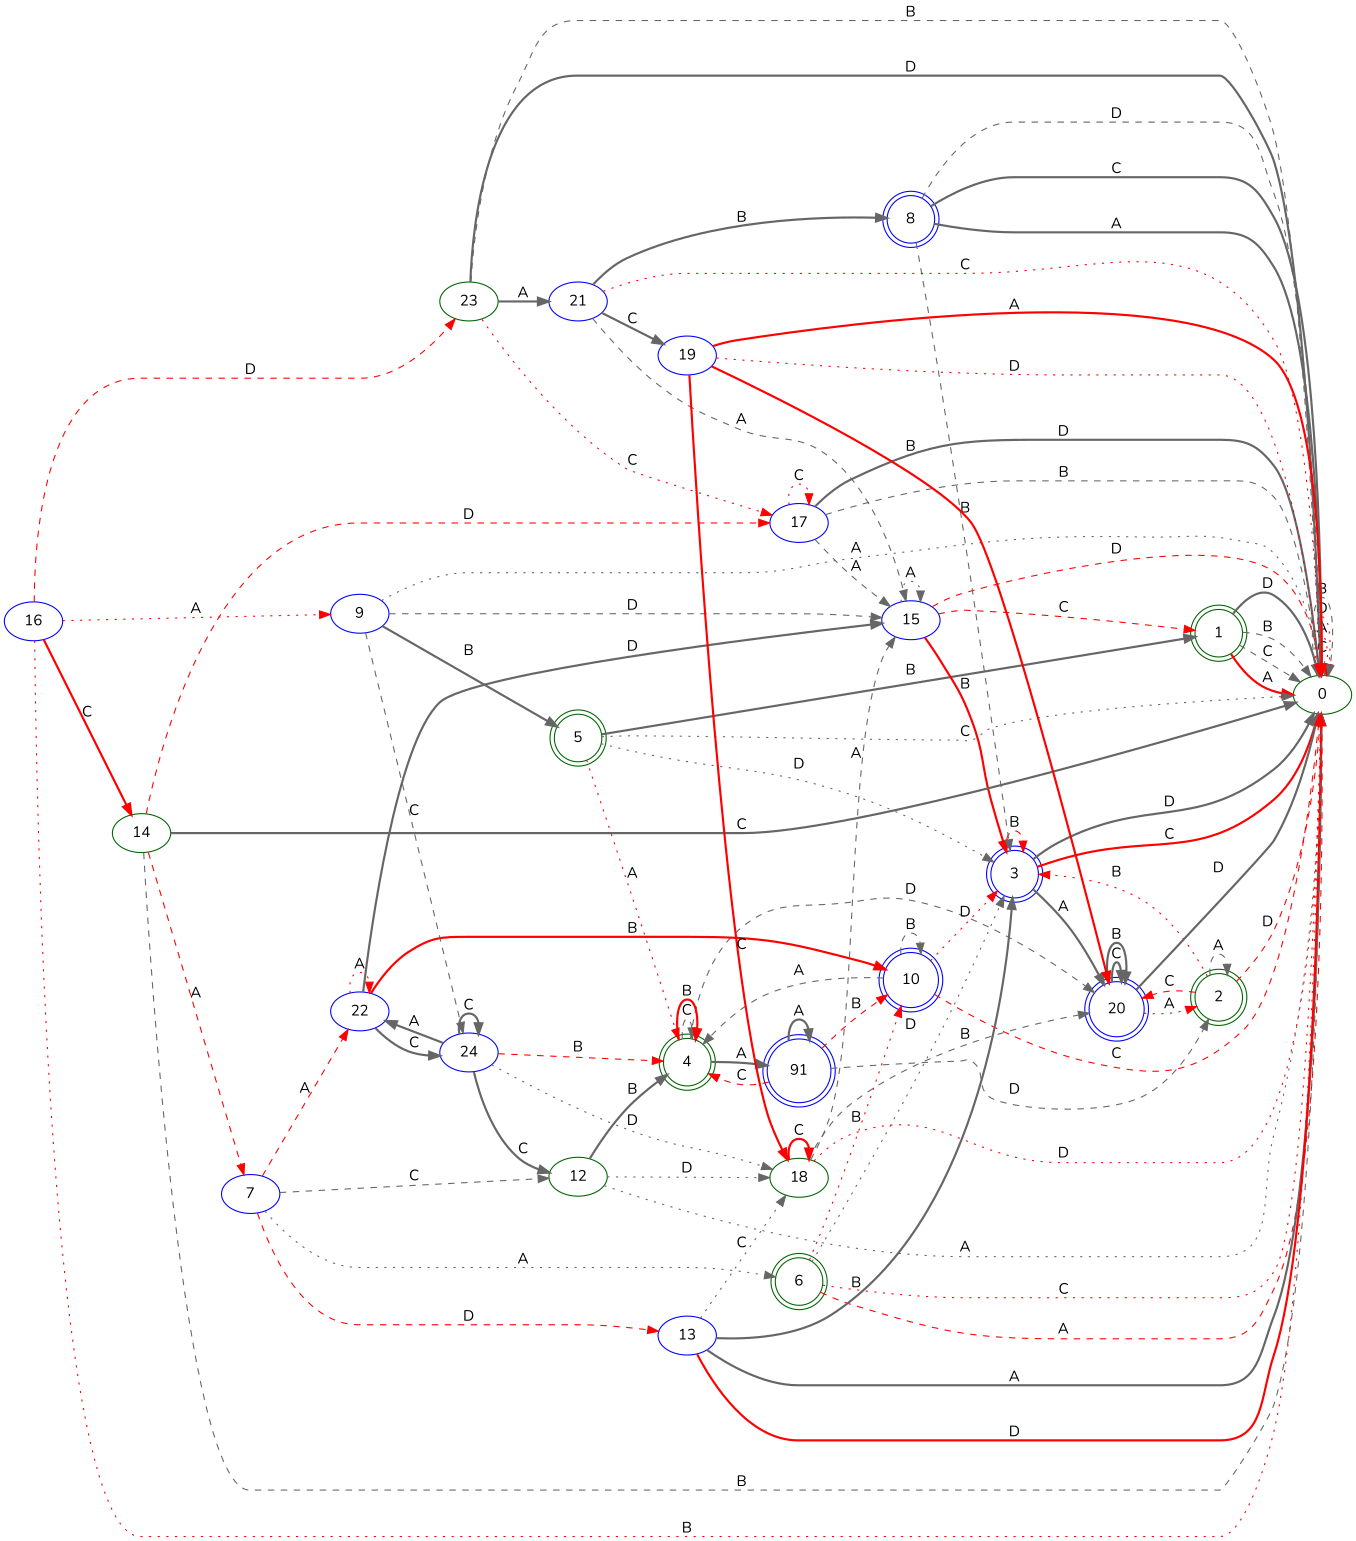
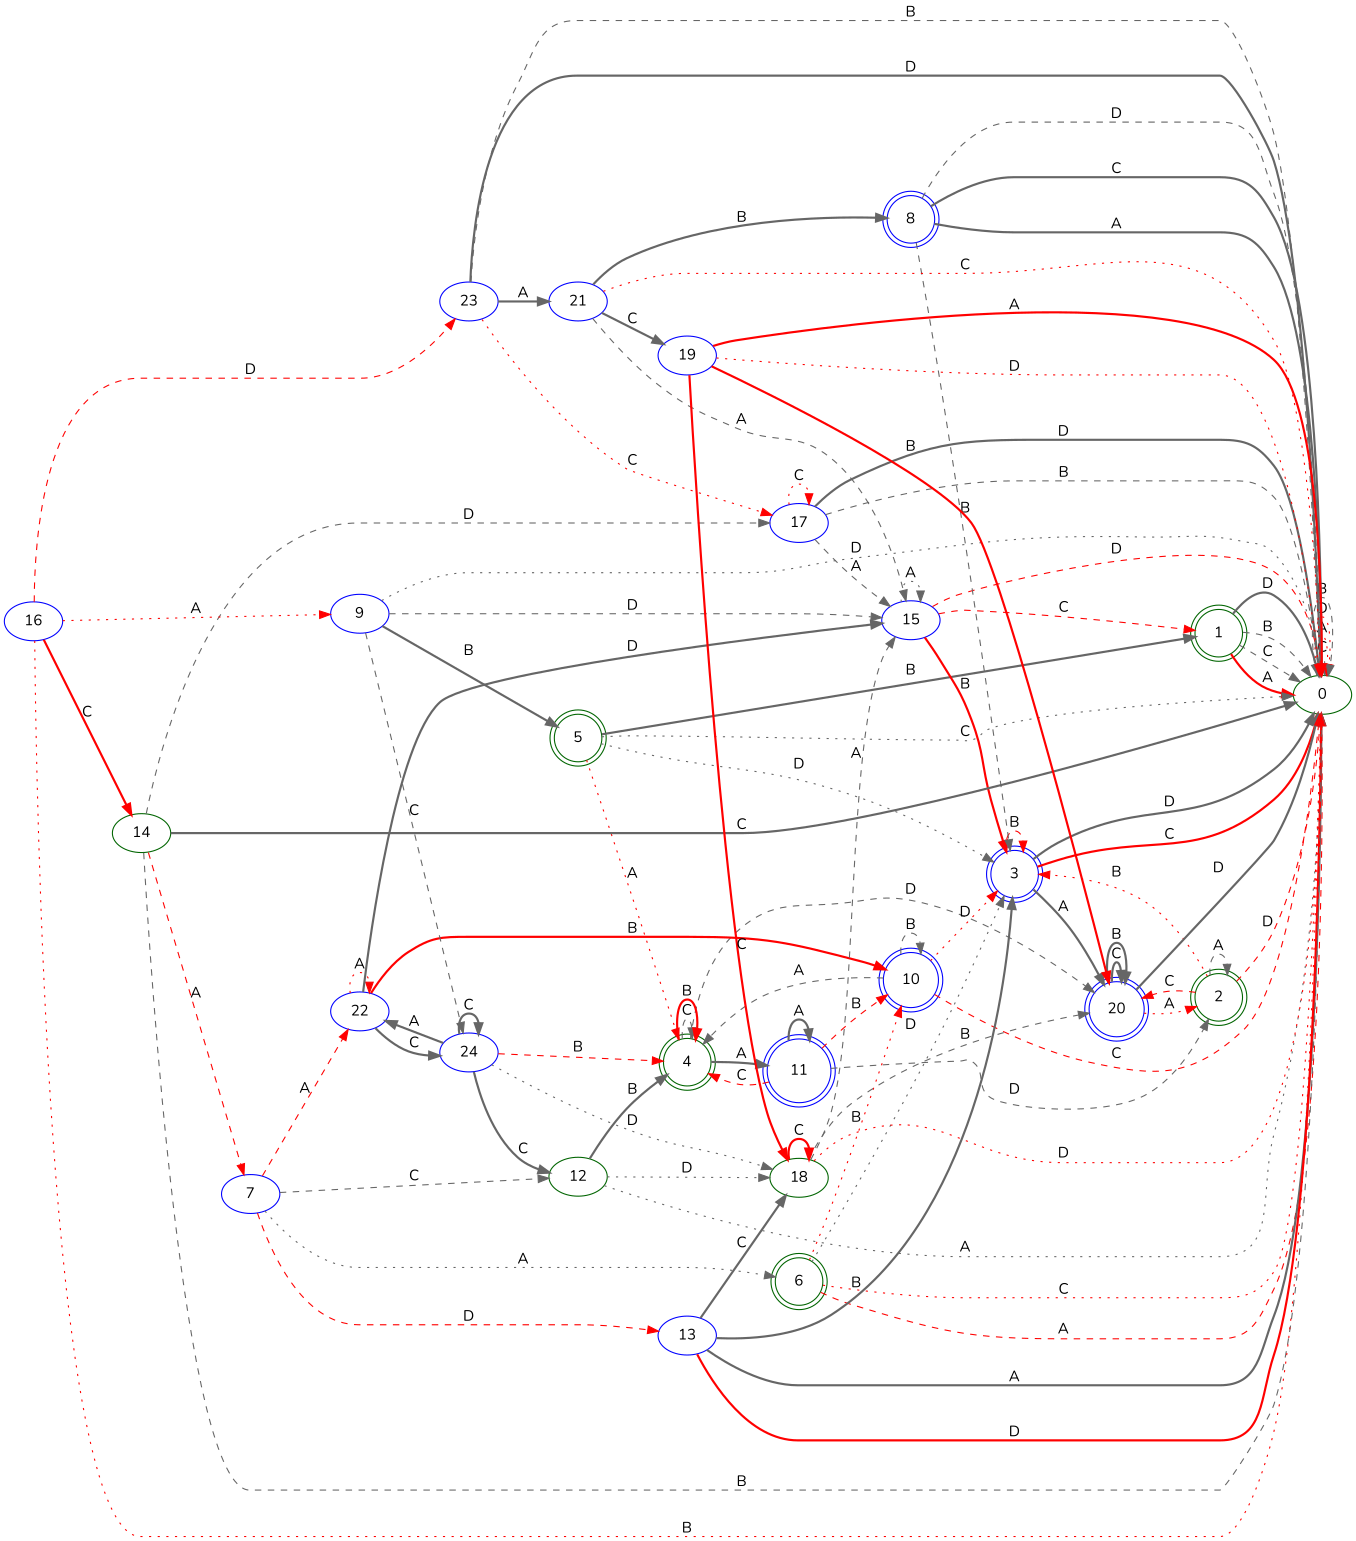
  digraph {
    fontname=Nunito
    rankdir=LR
    node [color=blue fontname=Nunito]
    edge [color=gray40 fontname=Nunito style=dashed]
    n1 [color=darkgreen label=0]
    n2 [color=darkgreen label=1 shape=doublecircle]
    n3 [color=darkgreen label=2 shape=doublecircle]
    n4 [label=3 shape=doublecircle]
    n5 [label=20 shape=doublecircle]
    n6 [color=darkgreen label=4 shape=doublecircle]
-   n7 [label=91 shape=doublecircle]
+   n7 [label=11 shape=doublecircle]
    n8 [label=10 shape=doublecircle]
    n9 [color=darkgreen label=5 shape=doublecircle]
    n10 [color=darkgreen label=6 shape=doublecircle]
    n11 [label=7]
    n12 [color=darkgreen label=12]
    n13 [label=13]
    n14 [label=22]
    n15 [color=darkgreen label=18]
    n16 [label=15]
    n17 [label=24]
    n18 [label=8 shape=doublecircle]
    n19 [label=9]
    n20 [color=darkgreen label=14]
    n21 [label=17]
    n22 [label=16]
-   n23 [color=darkgreen label=23]
+   n23 [label=23]
    n24 [label=21]
    n25 [label=19]
    n1 -> n1 [label=C]
    n1 -> n1 [color=red label=A style=dotted]
    n1 -> n1 [color=red label=D style=dotted]
    n1 -> n1 [label=B]
    n2 -> n1 [label=C]
    n2 -> n1 [color=red label=A style=bold]
    n2 -> n1 [label=D style=bold]
    n2 -> n1 [label=B]
    n3 -> n1 [color=red label=D]
    n3 -> n3 [label=A]
    n3 -> n4 [color=red label=B style=dotted]
    n3 -> n5 [color=red label=C]
    n4 -> n1 [color=red label=C style=bold]
    n4 -> n1 [label=D style=bold]
    n4 -> n4 [color=red label=B]
    n4 -> n5 [label=A style=bold]
    n5 -> n1 [label=D style=bold]
    n5 -> n3 [color=red label=A style=dotted]
    n5 -> n5 [label=C style=bold]
    n5 -> n5 [label=B style=bold]
    n6 -> n5 [label=D]
    n6 -> n6 [label=C]
    n6 -> n6 [color=red label=B style=bold]
    n6 -> n7 [label=A style=bold]
    n7 -> n3 [label=D]
    n7 -> n6 [color=red label=C]
    n7 -> n7 [label=A style=bold]
    n7 -> n8 [color=red label=B]
    n8 -> n1 [color=red label=C]
    n8 -> n4 [color=red label=D style=dotted]
    n8 -> n6 [label=A]
    n8 -> n8 [label=B]
    n9 -> n1 [label=C style=dotted]
    n9 -> n2 [label=B style=bold]
    n9 -> n4 [label=D style=dotted]
    n9 -> n6 [color=red label=A style=dotted]
    n10 -> n1 [color=red label=C style=dotted]
    n10 -> n1 [color=red label=A]
    n10 -> n4 [label=D style=dotted]
    n10 -> n8 [color=red label=B style=dotted]
    n11 -> n10 [label=A style=dotted]
    n11 -> n12 [label=C]
    n11 -> n13 [color=red label=D]
    n11 -> n14 [color=red label=A]
    n12 -> n1 [label=A style=dotted]
    n12 -> n6 [label=B style=bold]
    n12 -> n15 [label=D style=dotted]
    n13 -> n1 [label=A style=bold]
    n13 -> n1 [color=red label=D style=bold]
    n13 -> n4 [label=B style=bold]
-   n13 -> n15 [label=C style=dotted]
+   n13 -> n15 [label=C style=bold]
    n14 -> n8 [color=red label=B style=bold]
    n14 -> n14 [color=red label=A style=dotted]
    n14 -> n16 [label=D style=bold]
    n14 -> n17 [label=C style=bold]
    n15 -> n1 [color=red label=D style=dotted]
    n15 -> n5 [label=B]
    n15 -> n15 [color=red label=C style=bold]
    n15 -> n16 [label=A]
    n16 -> n1 [color=red label=D]
    n16 -> n2 [color=red label=C]
    n16 -> n4 [color=red label=B style=bold]
    n16 -> n16 [label=A style=dotted]
    n17 -> n6 [color=red label=B]
    n17 -> n12 [label=C style=bold]
    n17 -> n14 [label=A style=bold]
    n17 -> n15 [label=D style=dotted]
    n17 -> n17 [label=C style=bold]
    n18 -> n1 [label=C style=bold]
    n18 -> n1 [label=A style=bold]
    n18 -> n1 [label=D]
    n18 -> n4 [label=B]
-   n19 -> n1 [label=A style=dotted]
+   n19 -> n1 [label=D style=dotted]
    n19 -> n9 [label=B style=bold]
    n19 -> n16 [label=D]
    n19 -> n17 [label=C]
    n20 -> n1 [label=C style=bold]
    n20 -> n1 [label=B]
    n20 -> n11 [color=red label=A]
-   n20 -> n21 [color=red label=D]
+   n20 -> n21 [label=D]
    n21 -> n1 [label=D style=bold]
    n21 -> n1 [label=B]
    n21 -> n16 [label=A]
    n21 -> n21 [color=red label=C style=dotted]
    n22 -> n1 [color=red label=B style=dotted]
    n22 -> n19 [color=red label=A style=dotted]
    n22 -> n20 [color=red label=C style=bold]
    n22 -> n23 [color=red label=D]
    n23 -> n1 [label=D style=bold]
    n23 -> n1 [label=B]
    n23 -> n21 [color=red label=C style=dotted]
    n23 -> n24 [label=A style=bold]
    n24 -> n1 [color=red label=C style=dotted]
    n24 -> n16 [label=A]
    n24 -> n18 [label=B style=bold]
    n24 -> n25 [label=C style=bold]
    n25 -> n1 [color=red label=A style=bold]
    n25 -> n1 [color=red label=D style=dotted]
    n25 -> n5 [color=red label=B style=bold]
    n25 -> n15 [color=red label=C style=bold]
  }
